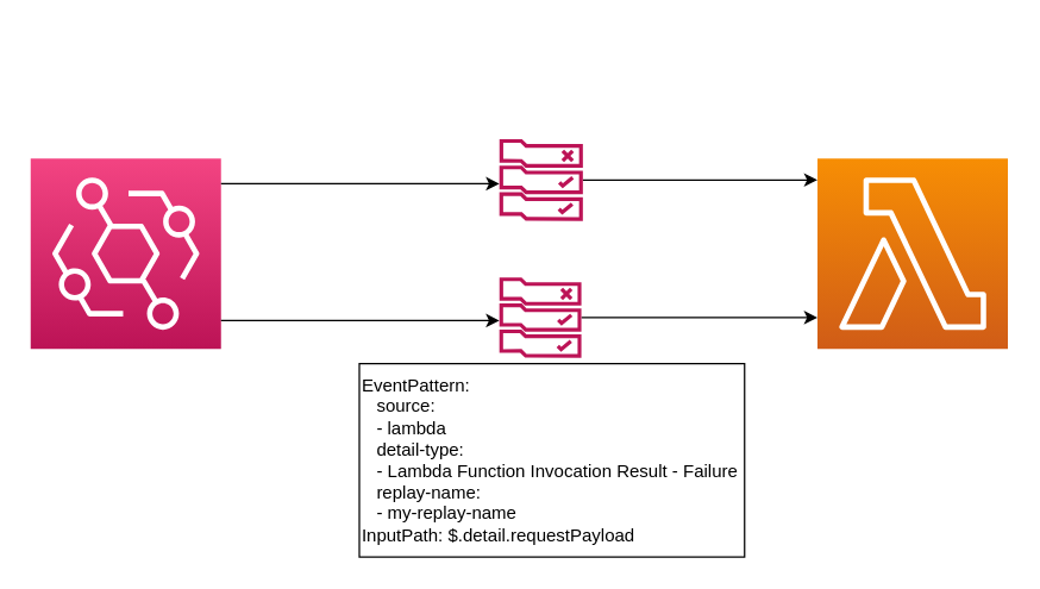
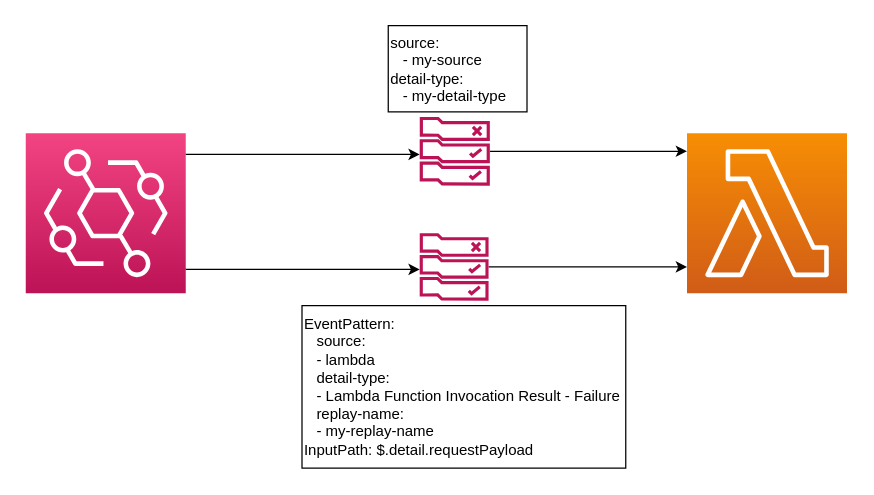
  <mxCell id="0" />
  <mxCell id="1" parent="0" />
  <mxCell id="2" value="" style="outlineConnect=0;fontColor=#232F3E;gradientColor=#F78E04;gradientDirection=north;fillColor=#D05C17;strokeColor=#ffffff;dashed=0;verticalLabelPosition=bottom;verticalAlign=top;align=center;html=1;fontSize=12;fontStyle=0;aspect=fixed;shape=mxgraph.aws4.resourceIcon;resIcon=mxgraph.aws4.lambda;" parent="1" vertex="1"><mxGeometry x="549" y="106" width="128" height="128" as="geometry" /></mxCell>
  <mxCell id="3" style="edgeStyle=orthogonalEdgeStyle;rounded=0;orthogonalLoop=1;jettySize=auto;html=1;" edge="1" parent="1" source="6" target="2"><mxGeometry relative="1" as="geometry"><Array as="points"><mxPoint x="454" y="121" /><mxPoint x="454" y="121" /></Array></mxGeometry></mxCell>
  <mxCell id="4" style="edgeStyle=orthogonalEdgeStyle;rounded=0;orthogonalLoop=1;jettySize=auto;html=1;" edge="1" parent="1" source="8" target="2"><mxGeometry relative="1" as="geometry"><Array as="points"><mxPoint x="361" y="221" /><mxPoint x="361" y="221" /></Array></mxGeometry></mxCell>
  <mxCell id="5" value="" style="outlineConnect=0;fontColor=#232F3E;gradientColor=#F34482;gradientDirection=north;fillColor=#BC1356;strokeColor=#ffffff;dashed=0;verticalLabelPosition=bottom;verticalAlign=top;align=center;html=1;fontSize=12;fontStyle=0;aspect=fixed;shape=mxgraph.aws4.resourceIcon;resIcon=mxgraph.aws4.eventbridge;" parent="1" vertex="1"><mxGeometry x="20" y="106" width="128" height="128" as="geometry" /></mxCell>
  <mxCell id="6" value="" style="outlineConnect=0;fontColor=#232F3E;gradientColor=none;fillColor=#BC1356;strokeColor=none;dashed=0;verticalLabelPosition=bottom;verticalAlign=top;align=center;html=1;fontSize=12;fontStyle=0;aspect=fixed;pointerEvents=1;shape=mxgraph.aws4.rule_2;" vertex="1" parent="1"><mxGeometry x="335" y="93" width="56.45" height="55" as="geometry" /></mxCell>
  <mxCell id="7" style="edgeStyle=orthogonalEdgeStyle;rounded=0;orthogonalLoop=1;jettySize=auto;html=1;" edge="1" parent="1" source="5" target="6"><mxGeometry relative="1" as="geometry"><mxPoint x="148" y="123" as="sourcePoint" /><mxPoint x="549" y="123" as="targetPoint" /><Array as="points"><mxPoint x="184" y="123" /><mxPoint x="184" y="123" /></Array></mxGeometry></mxCell>
  <mxCell id="8" value="" style="outlineConnect=0;fontColor=#232F3E;gradientColor=none;fillColor=#BC1356;strokeColor=none;dashed=0;verticalLabelPosition=bottom;verticalAlign=top;align=center;html=1;fontSize=12;fontStyle=0;aspect=fixed;pointerEvents=1;shape=mxgraph.aws4.rule_2;" vertex="1" parent="1"><mxGeometry x="335" y="186" width="55.42" height="54" as="geometry" /></mxCell>
  <mxCell id="9" style="edgeStyle=orthogonalEdgeStyle;rounded=0;orthogonalLoop=1;jettySize=auto;html=1;" edge="1" parent="1" source="5" target="8"><mxGeometry relative="1" as="geometry"><mxPoint x="148" y="221" as="sourcePoint" /><mxPoint x="549" y="221" as="targetPoint" /><Array as="points"><mxPoint x="197" y="215" /><mxPoint x="197" y="215" /></Array></mxGeometry></mxCell>
+ <mxCell id="10" value="&lt;div&gt;&lt;font face=&quot;helvetica&quot;&gt;source:&lt;/font&gt;&lt;/div&gt;&lt;div&gt;&lt;font face=&quot;helvetica&quot;&gt;&amp;nbsp; &amp;nbsp;- my-source&lt;/font&gt;&lt;/div&gt;&lt;div&gt;&lt;font face=&quot;helvetica&quot;&gt;detail-type:&lt;/font&gt;&lt;/div&gt;&lt;div&gt;&lt;font face=&quot;helvetica&quot;&gt;&amp;nbsp; &amp;nbsp;- my-detail-type&lt;/font&gt;&lt;/div&gt;" style="rounded=0;whiteSpace=wrap;html=1;align=left;" vertex="1" parent="1"><mxGeometry x="310" y="20" width="111" height="69" as="geometry" /></mxCell>
  <mxCell id="11" value="&lt;div&gt;&lt;font face=&quot;helvetica&quot;&gt;EventPattern:&lt;br&gt;&amp;nbsp; &amp;nbsp;source:&lt;/font&gt;&lt;/div&gt;&lt;div&gt;&lt;font face=&quot;helvetica&quot;&gt;&amp;nbsp; &amp;nbsp;- lambda&lt;/font&gt;&lt;/div&gt;&lt;div&gt;&lt;font face=&quot;helvetica&quot;&gt;&amp;nbsp; &amp;nbsp;detail-type:&lt;/font&gt;&lt;/div&gt;&lt;div&gt;&lt;font face=&quot;helvetica&quot;&gt;&amp;nbsp; &amp;nbsp;- Lambda Function Invocation Result - Failure&lt;/font&gt;&lt;/div&gt;&lt;div&gt;&lt;font face=&quot;helvetica&quot;&gt;&amp;nbsp; &amp;nbsp;replay-name:&lt;/font&gt;&lt;/div&gt;&lt;div&gt;&lt;font face=&quot;helvetica&quot;&gt;&amp;nbsp; &amp;nbsp;- my-replay-name&lt;/font&gt;&lt;/div&gt;&lt;div&gt;&lt;span style=&quot;font-family: &amp;#34;helvetica&amp;#34;&quot;&gt;InputPath: $.detail.requestPayload&lt;/span&gt;&lt;/div&gt;" style="rounded=0;whiteSpace=wrap;html=1;align=left;" vertex="1" parent="1"><mxGeometry x="241" y="244" width="259" height="130" as="geometry" /></mxCell>
